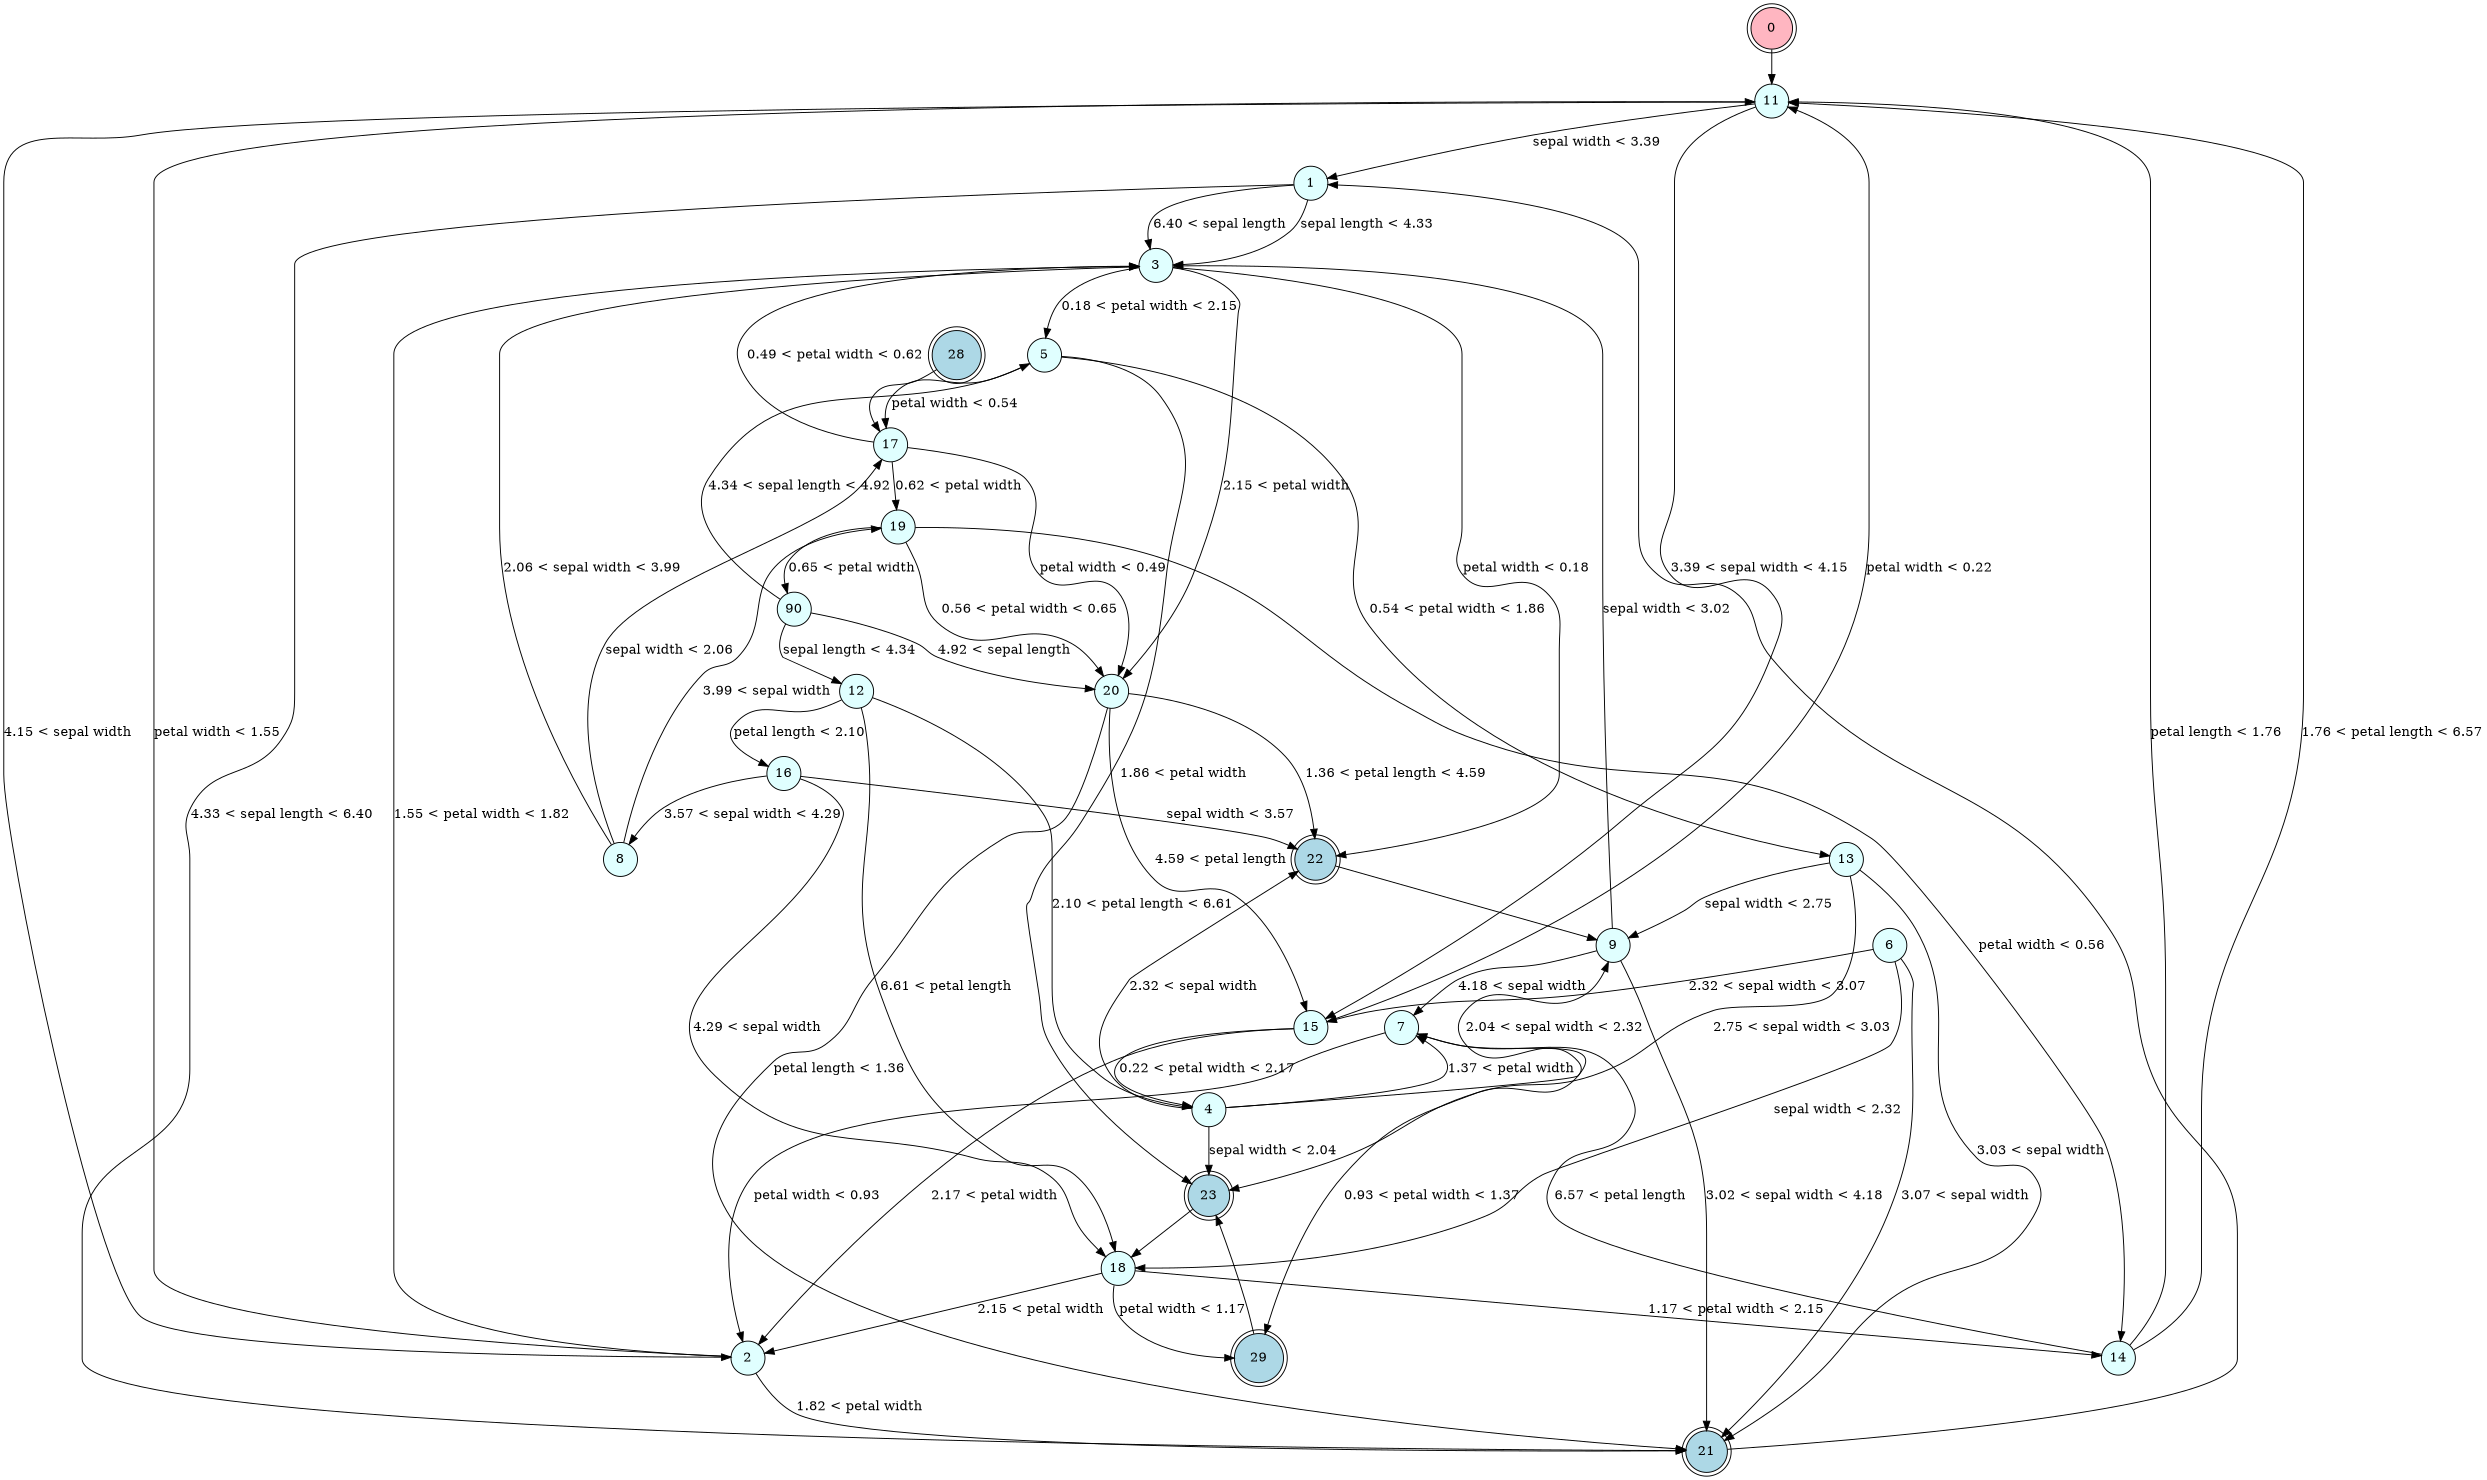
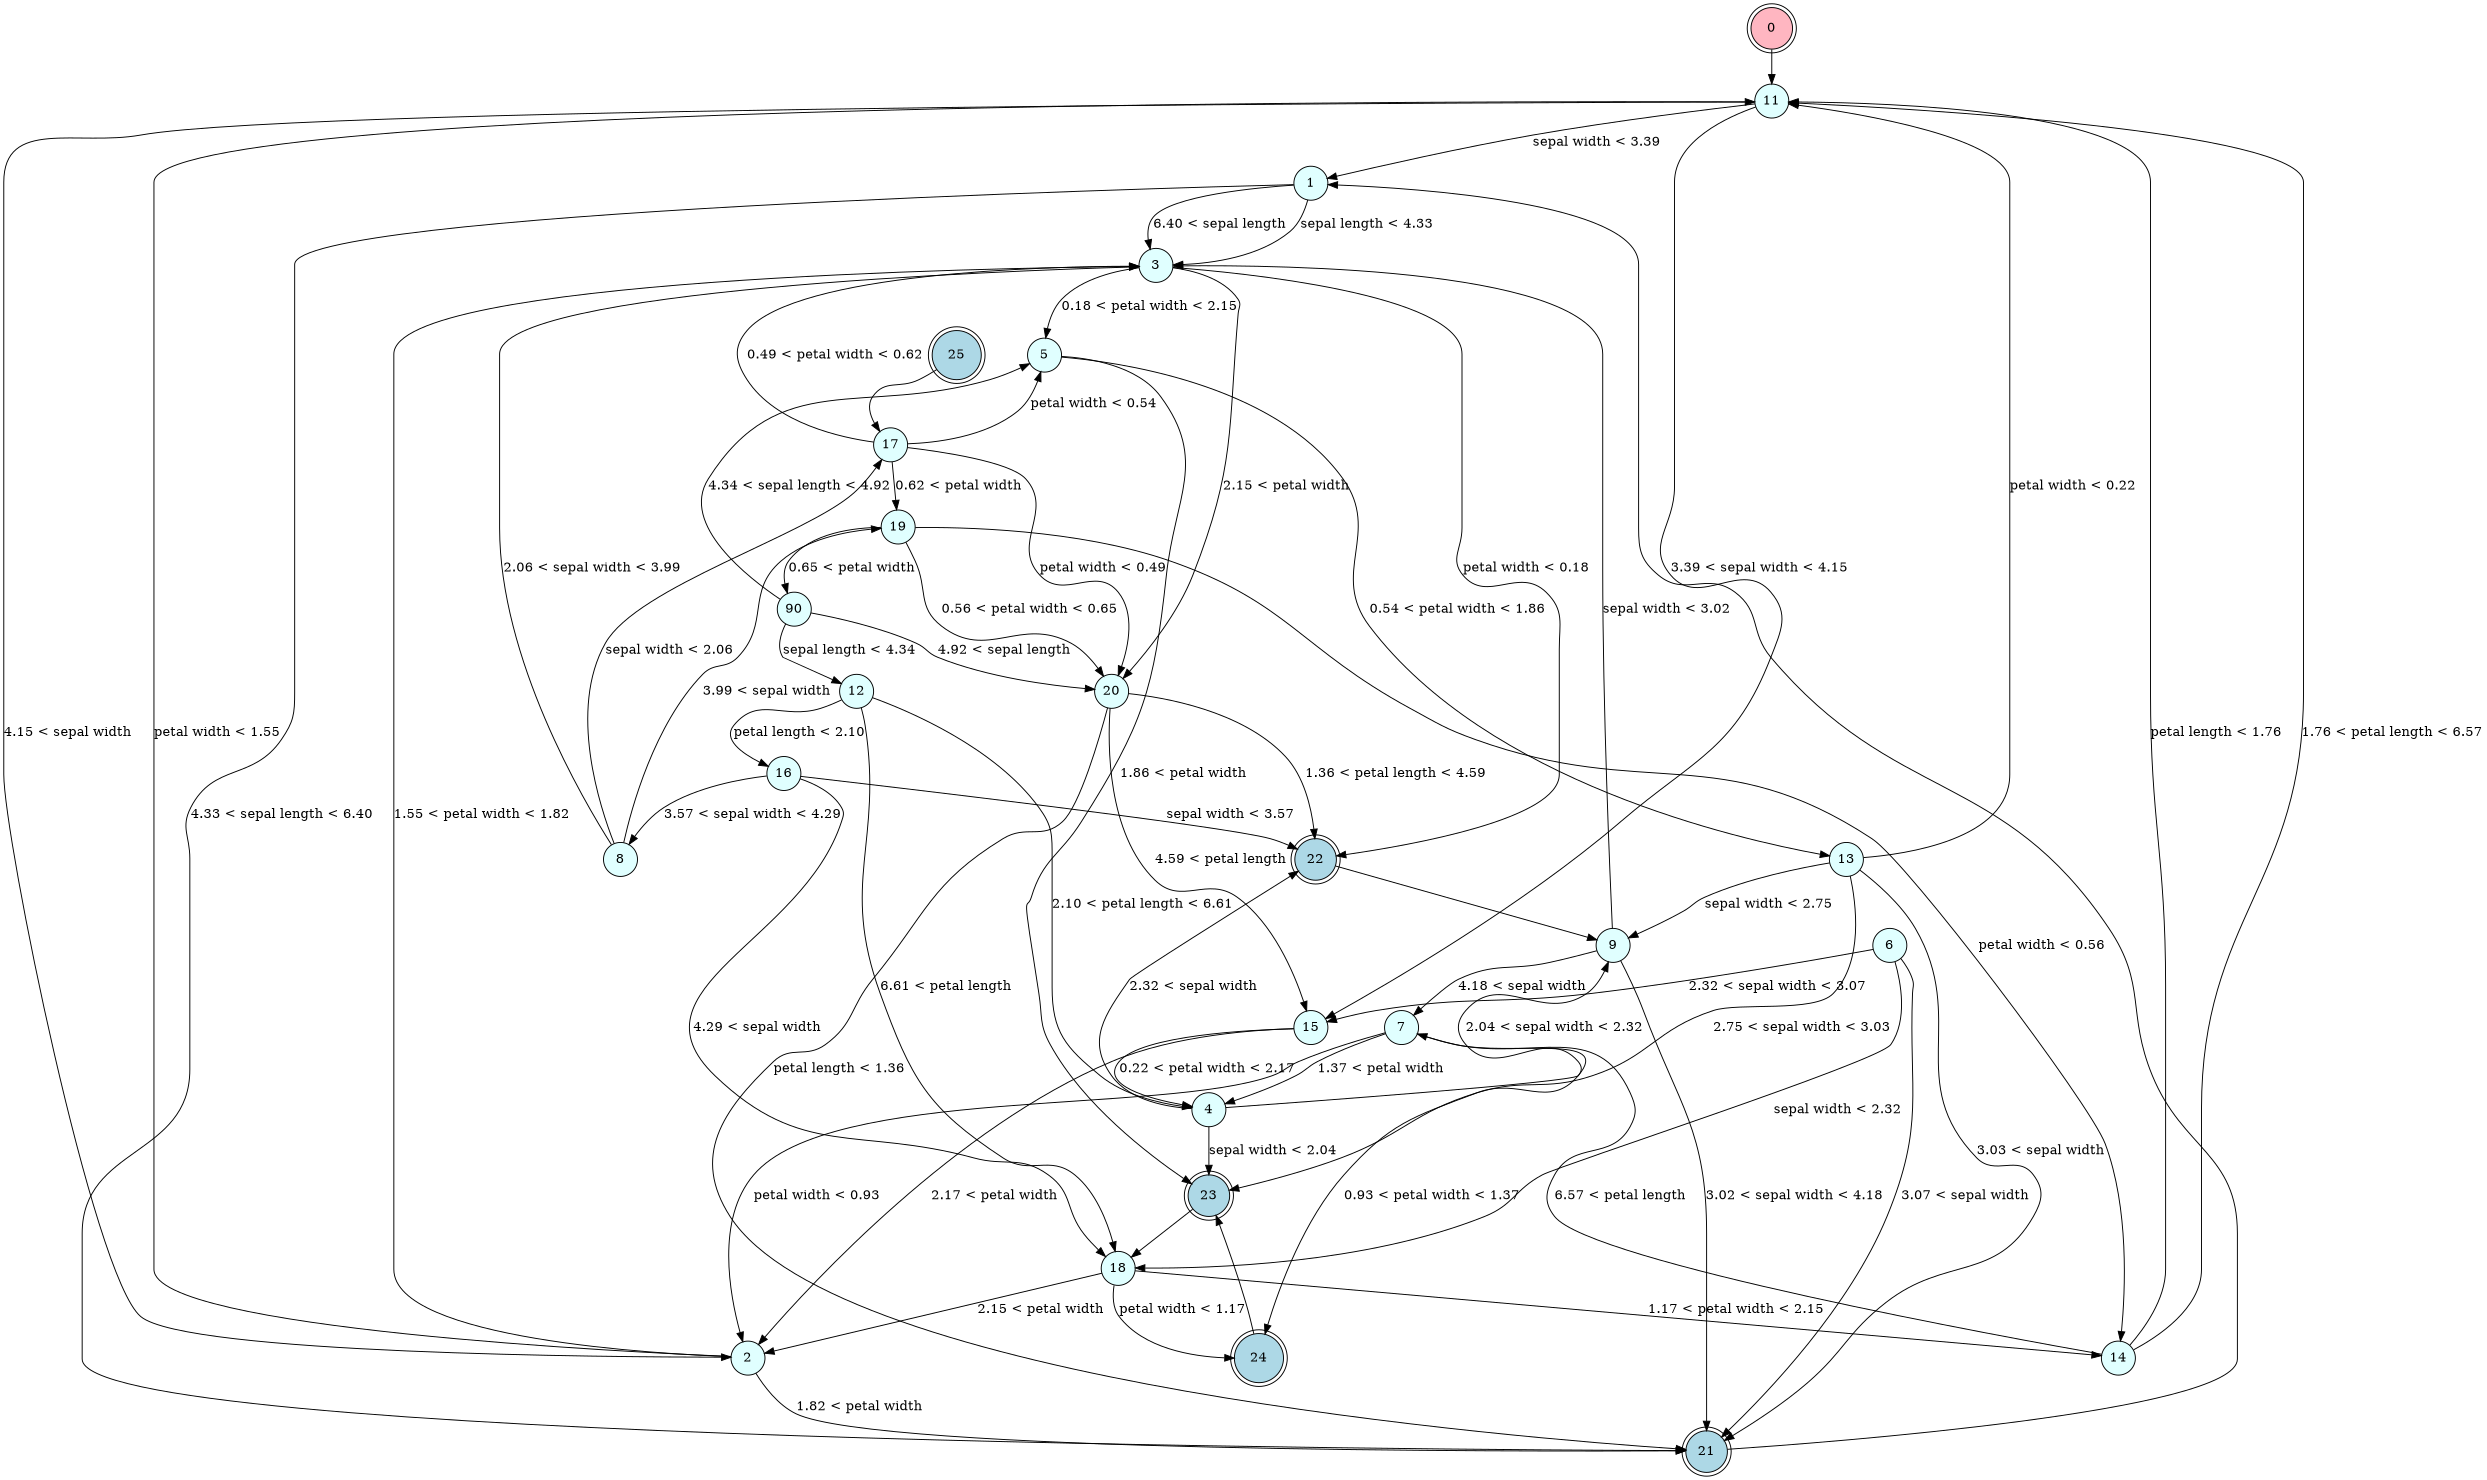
  digraph {
    node [fillcolor=lightcyan fixedsize=true shape=circle style=filled]
    edge [penwidth=1 style=solid]
    0 [fillcolor=lightpink shape=doublecircle]
    11
    1
    2
    15
    21 [fillcolor=lightblue shape=doublecircle]
    3
    4
    22 [fillcolor=lightblue shape=doublecircle]
    20
    5
    9
    7
-   24 [fillcolor=lightblue shape=doublecircle label=29]
+   24 [fillcolor=lightblue shape=doublecircle]
    23 [fillcolor=lightblue shape=doublecircle]
    18
    14
-   25 [fillcolor=lightblue shape=doublecircle label=28]
+   25 [fillcolor=lightblue shape=doublecircle]
    17
    19
    n21 [label=90]
    13
    6
    8
    12
    16
    0 -> 11
    11 -> 1 [label="sepal width < 3.39"]
    11 -> 2 [label="4.15 < sepal width"]
    11 -> 15 [label="3.39 < sepal width < 4.15"]
    1 -> 21 [label="4.33 < sepal length < 6.40"]
    1 -> 3 [label="sepal length < 4.33"]
    1 -> 3 [label="6.40 < sepal length"]
    2 -> 11 [label="petal width < 1.55"]
    2 -> 21 [label="1.82 < petal width"]
    2 -> 3 [label="1.55 < petal width < 1.82"]
-   15 -> 11 [label="petal width < 0.22"]
+   13 -> 11 [label="petal width < 0.22"]
    15 -> 2 [label="2.17 < petal width"]
    15 -> 4 [label="0.22 < petal width < 2.17"]
    21 -> 1
    3 -> 22 [label="petal width < 0.18"]
    3 -> 20 [label="2.15 < petal width"]
    3 -> 5 [label="0.18 < petal width < 2.15"]
    4 -> 22 [label="2.32 < sepal width"]
    4 -> 9 [label="2.04 < sepal width < 2.32"]
    4 -> 23 [label="sepal width < 2.04"]
    22 -> 9
    20 -> 15 [label="4.59 < petal length"]
    20 -> 21 [label="petal length < 1.36"]
    20 -> 22 [label="1.36 < petal length < 4.59"]
    5 -> 23 [label="1.86 < petal width"]
-   5 -> 17 [label="petal width < 0.54"]
+   17 -> 5 [label="petal width < 0.54"]
    5 -> 13 [label="0.54 < petal width < 1.86"]
    9 -> 21 [label="3.02 < sepal width < 4.18"]
    9 -> 3 [label="sepal width < 3.02"]
    9 -> 7 [label="4.18 < sepal width"]
    7 -> 2 [label="petal width < 0.93"]
-   4 -> 7 [label="1.37 < petal width"]
+   7 -> 4 [label="1.37 < petal width"]
    7 -> 24 [label="0.93 < petal width < 1.37"]
    24 -> 23
    23 -> 18
    18 -> 2 [label="2.15 < petal width"]
    18 -> 24 [label="petal width < 1.17"]
    18 -> 14 [label="1.17 < petal width < 2.15"]
    14 -> 11 [label="petal length < 1.76"]
    14 -> 11 [label="1.76 < petal length < 6.57"]
    14 -> 7 [label="6.57 < petal length"]
    25 -> 17
    17 -> 3 [label="0.49 < petal width < 0.62"]
    17 -> 20 [label="petal width < 0.49"]
    17 -> 19 [label="0.62 < petal width"]
    19 -> 20 [label="0.56 < petal width < 0.65"]
    19 -> 14 [label="petal width < 0.56"]
    19 -> n21 [label="0.65 < petal width"]
    n21 -> 20 [label="4.92 < sepal length"]
    n21 -> 5 [label="4.34 < sepal length < 4.92"]
    n21 -> 12 [label="sepal length < 4.34"]
    13 -> 21 [label="3.03 < sepal width"]
    13 -> 9 [label="sepal width < 2.75"]
    13 -> 23 [label="2.75 < sepal width < 3.03"]
    6 -> 15 [label="2.32 < sepal width < 3.07"]
    6 -> 21 [label="3.07 < sepal width"]
    6 -> 18 [label="sepal width < 2.32"]
    8 -> 3 [label="2.06 < sepal width < 3.99"]
    8 -> 17 [label="sepal width < 2.06"]
    8 -> 19 [label="3.99 < sepal width"]
    12 -> 4 [label="2.10 < petal length < 6.61"]
    12 -> 18 [label="6.61 < petal length"]
    12 -> 16 [label="petal length < 2.10"]
    16 -> 22 [label="sepal width < 3.57"]
    16 -> 18 [label="4.29 < sepal width"]
    16 -> 8 [label="3.57 < sepal width < 4.29"]
  }
